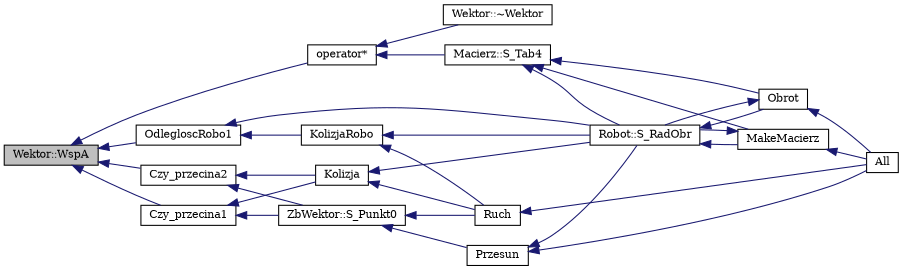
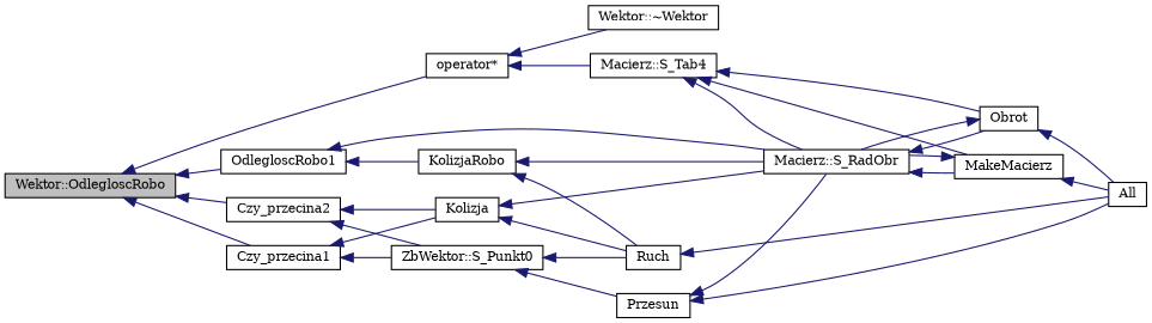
  digraph {
    fontname="DejaVu Serif"
    rankdir=LR
    node [color=black fillcolor=white fontname="DejaVu Serif" fontsize=10 shape=record style=filled]
    edge [color=midnightblue dir=back fontname="DejaVu Serif" fontsize=10 labelfontname=Helvetica labelfontsize=10 style=solid]
-   n1 [fillcolor=grey75 fontcolor=black height=0.2 label="Wektor::WspA" width=0.4]
+   n1 [fillcolor=grey75 fontcolor=black height=0.2 label="Wektor::OdlegloscRobo" width=0.4]
    n2 [height=0.2 label="operator*" width=0.4]
    n3 [height=0.2 label=OdlegloscRobo1 width=0.4]
    n4 [height=0.2 label=Czy_przecina1 width=0.4]
    n5 [height=0.2 label=Czy_przecina2 width=0.4]
    n6 [height=0.2 label="Macierz::S_Tab4" width=0.4]
    n7 [height=0.2 label="Wektor::~Wektor" width=0.4]
-   n8 [height=0.2 label="Robot::S_RadObr" width=0.4]
+   n8 [height=0.2 label="Macierz::S_RadObr" width=0.4]
    n9 [height=0.2 label=KolizjaRobo width=0.4]
    n10 [height=0.2 label="ZbWektor::S_Punkt0" width=0.4]
    n11 [height=0.2 label=Kolizja width=0.4]
    n12 [height=0.2 label=MakeMacierz width=0.4]
    n13 [height=0.2 label=Obrot width=0.4]
    n14 [height=0.2 label=All width=0.4]
    n15 [height=0.2 label=Ruch width=0.4]
    n16 [height=0.2 label=Przesun width=0.4]
    n1 -> n2
    n1 -> n3
    n1 -> n4
    n1 -> n5
    n2 -> n6
    n2 -> n7
    n3 -> n8
    n3 -> n9
    n4 -> n10
    n4 -> n11
    n5 -> n10
    n5 -> n11
    n6 -> n8
    n6 -> n12
    n6 -> n13
    n8 -> n12
    n8 -> n13
    n9 -> n8
    n9 -> n15
    n10 -> n15
    n10 -> n16
    n11 -> n8
    n11 -> n15
    n12 -> n8
    n12 -> n14
    n13 -> n8
    n13 -> n14
    n15 -> n14
    n16 -> n8
    n16 -> n14
  }
